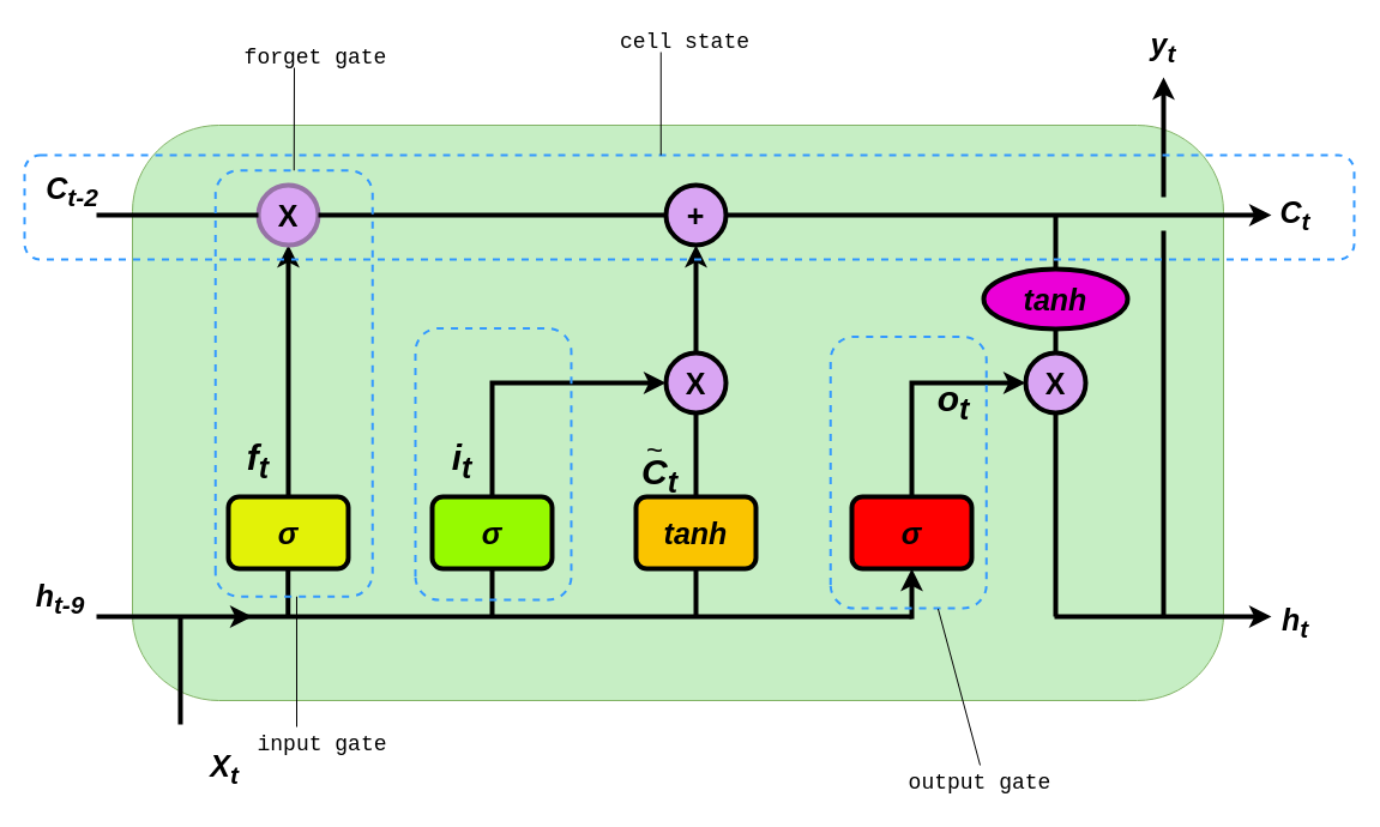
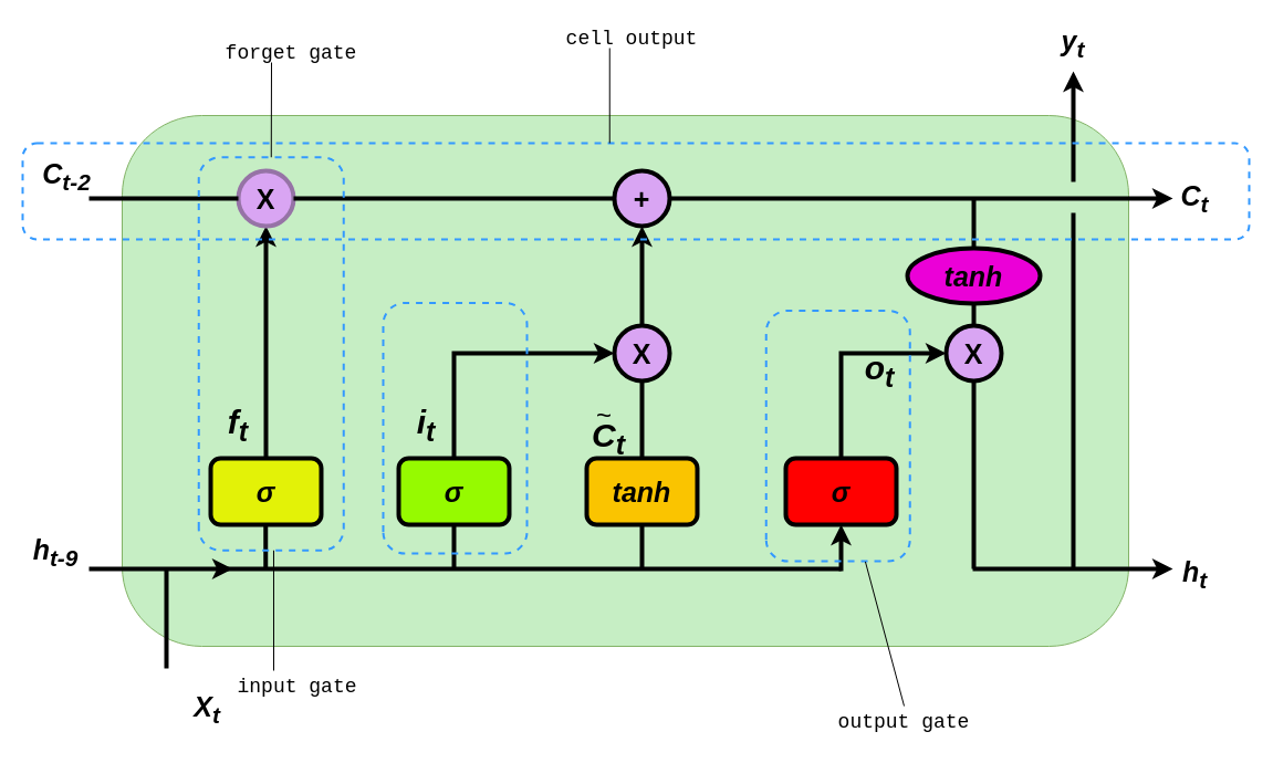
  <mxCell id="0" />
  <mxCell id="1" parent="0" />
  <mxCell id="2" value="" style="rounded=1;whiteSpace=wrap;html=1;fillColor=#c6eec4;strokeColor=#82b366;" vertex="1" parent="1"><mxGeometry x="110" y="104" width="910" height="480" as="geometry" /></mxCell>
  <mxCell id="3" value="" style="edgeStyle=orthogonalEdgeStyle;rounded=0;orthogonalLoop=1;jettySize=auto;html=1;entryX=0.5;entryY=1;entryDx=0;entryDy=0;strokeWidth=4;" edge="1" parent="1" source="4" target="10"><mxGeometry relative="1" as="geometry"><mxPoint x="240" y="304" as="targetPoint" /></mxGeometry></mxCell>
  <mxCell id="4" value="&lt;font style=&quot;font-size: 25px;&quot;&gt;&lt;b&gt;&lt;i&gt;σ&lt;/i&gt;&lt;/b&gt;&lt;/font&gt;" style="rounded=1;whiteSpace=wrap;html=1;strokeWidth=4;fillColor=#e3f207;" vertex="1" parent="1"><mxGeometry x="190" y="414" width="100" height="60" as="geometry" /></mxCell>
  <mxCell id="5" value="" style="edgeStyle=orthogonalEdgeStyle;rounded=0;orthogonalLoop=1;jettySize=auto;html=1;entryX=0;entryY=0.5;entryDx=0;entryDy=0;strokeWidth=4;" edge="1" parent="1" source="6" target="14"><mxGeometry relative="1" as="geometry"><mxPoint x="410" y="304" as="targetPoint" /><Array as="points"><mxPoint x="410" y="319" /></Array></mxGeometry></mxCell>
  <mxCell id="6" value="&lt;font style=&quot;font-size: 25px;&quot;&gt;&lt;b&gt;&lt;i&gt;σ&lt;/i&gt;&lt;/b&gt;&lt;/font&gt;" style="rounded=1;whiteSpace=wrap;html=1;strokeWidth=4;fillColor=#96fa00;" vertex="1" parent="1"><mxGeometry x="360" y="414" width="100" height="60" as="geometry" /></mxCell>
  <mxCell id="7" value="&lt;font style=&quot;font-size: 25px;&quot;&gt;&lt;b&gt;&lt;i&gt;tanh&lt;/i&gt;&lt;/b&gt;&lt;/font&gt;" style="rounded=1;whiteSpace=wrap;html=1;strokeWidth=4;fillColor=#fac400;" vertex="1" parent="1"><mxGeometry x="530" y="414" width="100" height="60" as="geometry" /></mxCell>
  <mxCell id="8" value="" style="edgeStyle=orthogonalEdgeStyle;rounded=0;orthogonalLoop=1;jettySize=auto;html=1;entryX=0;entryY=0.5;entryDx=0;entryDy=0;strokeWidth=4;" edge="1" parent="1" source="9" target="15"><mxGeometry relative="1" as="geometry"><mxPoint x="760" y="304" as="targetPoint" /><Array as="points"><mxPoint x="760" y="319" /></Array></mxGeometry></mxCell>
  <mxCell id="9" value="&lt;font style=&quot;font-size: 25px;&quot;&gt;&lt;b&gt;&lt;i&gt;σ&lt;/i&gt;&lt;/b&gt;&lt;/font&gt;" style="rounded=1;whiteSpace=wrap;html=1;strokeWidth=4;fillColor=#ff0000;" vertex="1" parent="1"><mxGeometry x="710" y="414" width="100" height="60" as="geometry" /></mxCell>
  <mxCell id="10" value="&lt;font size=&quot;1&quot; style=&quot;&quot;&gt;&lt;b style=&quot;font-size: 25px;&quot;&gt;X&lt;/b&gt;&lt;/font&gt;" style="ellipse;whiteSpace=wrap;html=1;aspect=fixed;strokeWidth=4;fillColor=#d9a5f3;strokeColor=#9673a6;" vertex="1" parent="1"><mxGeometry x="215" y="154" width="50" height="50" as="geometry" /></mxCell>
  <mxCell id="11" value="" style="edgeStyle=orthogonalEdgeStyle;rounded=0;orthogonalLoop=1;jettySize=auto;html=1;strokeWidth=4;" edge="1" parent="1" source="12"><mxGeometry relative="1" as="geometry"><mxPoint x="1060" y="179" as="targetPoint" /></mxGeometry></mxCell>
  <mxCell id="12" value="&lt;font size=&quot;1&quot; style=&quot;&quot;&gt;&lt;b style=&quot;font-size: 25px;&quot;&gt;+&lt;/b&gt;&lt;/font&gt;" style="ellipse;whiteSpace=wrap;html=1;aspect=fixed;strokeWidth=4;fillColor=#d9a5f3;" vertex="1" parent="1"><mxGeometry x="555" y="154" width="50" height="50" as="geometry" /></mxCell>
  <mxCell id="13" value="" style="edgeStyle=orthogonalEdgeStyle;rounded=0;orthogonalLoop=1;jettySize=auto;html=1;strokeWidth=4;" edge="1" parent="1" source="14" target="12"><mxGeometry relative="1" as="geometry" /></mxCell>
  <mxCell id="14" value="&lt;b&gt;&lt;font style=&quot;font-size: 25px;&quot;&gt;X&lt;/font&gt;&lt;/b&gt;" style="ellipse;whiteSpace=wrap;html=1;aspect=fixed;strokeWidth=4;fillColor=#d9a5f3;" vertex="1" parent="1"><mxGeometry x="555" y="294" width="50" height="50" as="geometry" /></mxCell>
  <mxCell id="15" value="&lt;font style=&quot;font-size: 25px;&quot;&gt;&lt;b&gt;X&lt;/b&gt;&lt;/font&gt;" style="ellipse;whiteSpace=wrap;html=1;aspect=fixed;strokeWidth=4;fillColor=#d9a5f3;" vertex="1" parent="1"><mxGeometry x="855" y="294" width="50" height="50" as="geometry" /></mxCell>
  <mxCell id="16" value="&lt;font style=&quot;font-size: 25px;&quot;&gt;&lt;b&gt;&lt;i&gt;tanh&lt;/i&gt;&lt;/b&gt;&lt;/font&gt;" style="ellipse;whiteSpace=wrap;html=1;strokeWidth=4;fillColor=#eb00d7;" vertex="1" parent="1"><mxGeometry x="820" y="224" width="120" height="50" as="geometry" /></mxCell>
  <mxCell id="17" value="" style="endArrow=classic;html=1;rounded=0;strokeWidth=4;" edge="1" parent="1"><mxGeometry width="50" height="50" relative="1" as="geometry"><mxPoint x="80" y="514" as="sourcePoint" /><mxPoint x="210" y="514" as="targetPoint" /></mxGeometry></mxCell>
  <mxCell id="18" value="" style="endArrow=none;html=1;rounded=0;entryX=0;entryY=0.5;entryDx=0;entryDy=0;strokeWidth=4;" edge="1" parent="1" target="10"><mxGeometry width="50" height="50" relative="1" as="geometry"><mxPoint x="80" y="179" as="sourcePoint" /><mxPoint x="470" y="384" as="targetPoint" /></mxGeometry></mxCell>
  <mxCell id="19" value="" style="endArrow=none;html=1;rounded=0;strokeWidth=4;" edge="1" parent="1"><mxGeometry width="50" height="50" relative="1" as="geometry"><mxPoint x="200" y="514" as="sourcePoint" /><mxPoint x="760" y="514" as="targetPoint" /></mxGeometry></mxCell>
  <mxCell id="20" value="" style="endArrow=none;html=1;rounded=0;entryX=0.5;entryY=1;entryDx=0;entryDy=0;strokeWidth=4;" edge="1" parent="1" target="6"><mxGeometry width="50" height="50" relative="1" as="geometry"><mxPoint x="410" y="514" as="sourcePoint" /><mxPoint x="235" y="199" as="targetPoint" /></mxGeometry></mxCell>
  <mxCell id="21" value="" style="endArrow=none;html=1;rounded=0;entryX=0;entryY=0.5;entryDx=0;entryDy=0;strokeWidth=4;exitX=1;exitY=0.5;exitDx=0;exitDy=0;" edge="1" parent="1" source="10" target="12"><mxGeometry width="50" height="50" relative="1" as="geometry"><mxPoint x="290" y="178.47" as="sourcePoint" /><mxPoint x="425" y="178.47" as="targetPoint" /></mxGeometry></mxCell>
  <mxCell id="22" value="" style="endArrow=none;html=1;rounded=0;entryX=0.5;entryY=1;entryDx=0;entryDy=0;strokeWidth=4;" edge="1" parent="1" target="7"><mxGeometry width="50" height="50" relative="1" as="geometry"><mxPoint x="580" y="514" as="sourcePoint" /><mxPoint x="255" y="219" as="targetPoint" /></mxGeometry></mxCell>
  <mxCell id="23" value="" style="endArrow=classic;html=1;rounded=0;entryX=0.5;entryY=1;entryDx=0;entryDy=0;strokeWidth=4;" edge="1" parent="1" target="9"><mxGeometry width="50" height="50" relative="1" as="geometry"><mxPoint x="760" y="516" as="sourcePoint" /><mxPoint x="880" y="584" as="targetPoint" /></mxGeometry></mxCell>
  <mxCell id="24" value="" style="endArrow=none;html=1;rounded=0;entryX=0.5;entryY=1;entryDx=0;entryDy=0;strokeWidth=4;" edge="1" parent="1"><mxGeometry width="50" height="50" relative="1" as="geometry"><mxPoint x="239.74" y="514" as="sourcePoint" /><mxPoint x="239.74" y="474" as="targetPoint" /></mxGeometry></mxCell>
  <mxCell id="25" value="" style="endArrow=none;html=1;rounded=0;exitX=0.5;exitY=0;exitDx=0;exitDy=0;entryX=0.5;entryY=1;entryDx=0;entryDy=0;strokeWidth=4;" edge="1" parent="1" source="7" target="14"><mxGeometry width="50" height="50" relative="1" as="geometry"><mxPoint x="690" y="434" as="sourcePoint" /><mxPoint x="740" y="384" as="targetPoint" /></mxGeometry></mxCell>
  <mxCell id="26" value="" style="endArrow=none;html=1;rounded=0;exitX=0.5;exitY=0;exitDx=0;exitDy=0;strokeWidth=4;" edge="1" parent="1" source="15"><mxGeometry width="50" height="50" relative="1" as="geometry"><mxPoint x="605" y="424" as="sourcePoint" /><mxPoint x="880" y="274" as="targetPoint" /></mxGeometry></mxCell>
  <mxCell id="27" value="" style="endArrow=none;html=1;rounded=0;endSize=3;strokeWidth=4;startSize=3;jumpSize=2;strokeColor=default;" edge="1" parent="1"><mxGeometry width="50" height="50" relative="1" as="geometry"><mxPoint x="880" y="224" as="sourcePoint" /><mxPoint x="880" y="179" as="targetPoint" /></mxGeometry></mxCell>
  <mxCell id="28" value="" style="endArrow=none;html=1;rounded=0;entryX=0.5;entryY=1;entryDx=0;entryDy=0;strokeWidth=4;" edge="1" parent="1" target="15"><mxGeometry width="50" height="50" relative="1" as="geometry"><mxPoint x="880" y="514" as="sourcePoint" /><mxPoint x="583" y="260" as="targetPoint" /></mxGeometry></mxCell>
  <mxCell id="29" value="" style="edgeStyle=orthogonalEdgeStyle;rounded=0;orthogonalLoop=1;jettySize=auto;html=1;strokeWidth=4;" edge="1" parent="1"><mxGeometry relative="1" as="geometry"><mxPoint x="879" y="514" as="sourcePoint" /><mxPoint x="1060" y="514" as="targetPoint" /></mxGeometry></mxCell>
  <mxCell id="30" value="" style="endArrow=none;html=1;rounded=0;strokeWidth=4;" edge="1" parent="1"><mxGeometry width="50" height="50" relative="1" as="geometry"><mxPoint x="970" y="514" as="sourcePoint" /><mxPoint x="970" y="192" as="targetPoint" /></mxGeometry></mxCell>
  <mxCell id="31" value="" style="endArrow=classic;html=1;rounded=0;strokeWidth=4;" edge="1" parent="1"><mxGeometry width="50" height="50" relative="1" as="geometry"><mxPoint x="970" y="164" as="sourcePoint" /><mxPoint x="970" y="64" as="targetPoint" /></mxGeometry></mxCell>
  <mxCell id="32" value="" style="endArrow=none;html=1;rounded=0;strokeWidth=4;" edge="1" parent="1"><mxGeometry width="50" height="50" relative="1" as="geometry"><mxPoint x="150" y="604" as="sourcePoint" /><mxPoint x="150" y="514" as="targetPoint" /></mxGeometry></mxCell>
  <mxCell id="33" value="&lt;font style=&quot;font-size: 25px;&quot;&gt;&lt;b&gt;&lt;i&gt;C&lt;sub&gt;t-2&lt;/sub&gt;&lt;/i&gt;&lt;/b&gt;&lt;/font&gt;" style="text;html=1;strokeColor=none;fillColor=none;align=center;verticalAlign=middle;whiteSpace=wrap;rounded=0;" vertex="1" parent="1"><mxGeometry x="30" y="144" width="60" height="30" as="geometry" /></mxCell>
  <mxCell id="34" value="&lt;font style=&quot;font-size: 25px;&quot;&gt;&lt;b&gt;&lt;i&gt;h&lt;sub&gt;t-9&lt;/sub&gt;&lt;/i&gt;&lt;/b&gt;&lt;/font&gt;" style="text;html=1;strokeColor=none;fillColor=none;align=center;verticalAlign=middle;whiteSpace=wrap;rounded=0;" vertex="1" parent="1"><mxGeometry x="20" y="484" width="60" height="30" as="geometry" /></mxCell>
  <mxCell id="35" value="&lt;font style=&quot;font-size: 25px;&quot;&gt;&lt;b&gt;&lt;i&gt;X&lt;sub&gt;t&lt;/sub&gt;&lt;/i&gt;&lt;/b&gt;&lt;/font&gt;" style="text;html=1;strokeColor=none;fillColor=none;align=center;verticalAlign=middle;whiteSpace=wrap;rounded=0;" vertex="1" parent="1"><mxGeometry x="157" y="626" width="60" height="30" as="geometry" /></mxCell>
  <mxCell id="36" value="&lt;font style=&quot;font-size: 25px;&quot;&gt;&lt;b&gt;&lt;i&gt;y&lt;sub&gt;t&lt;/sub&gt;&lt;/i&gt;&lt;/b&gt;&lt;/font&gt;" style="text;html=1;strokeColor=none;fillColor=none;align=center;verticalAlign=middle;whiteSpace=wrap;rounded=0;" vertex="1" parent="1"><mxGeometry x="940" y="24" width="60" height="30" as="geometry" /></mxCell>
  <mxCell id="37" value="&lt;font style=&quot;&quot;&gt;&lt;b style=&quot;&quot;&gt;&lt;sub style=&quot;&quot;&gt;&lt;span style=&quot;font-size: 25px;&quot;&gt;&lt;i&gt;C&lt;sub&gt;t&lt;/sub&gt;&lt;/i&gt;&lt;/span&gt;&lt;/sub&gt;&lt;/b&gt;&lt;/font&gt;" style="text;html=1;strokeColor=none;fillColor=none;align=center;verticalAlign=middle;whiteSpace=wrap;rounded=0;" vertex="1" parent="1"><mxGeometry x="1050" y="164" width="60" height="30" as="geometry" /></mxCell>
  <mxCell id="38" value="&lt;font style=&quot;&quot;&gt;&lt;b style=&quot;&quot;&gt;&lt;sub style=&quot;&quot;&gt;&lt;span style=&quot;font-size: 25px;&quot;&gt;&lt;i&gt;h&lt;sub&gt;t&lt;/sub&gt;&lt;/i&gt;&lt;/span&gt;&lt;/sub&gt;&lt;/b&gt;&lt;/font&gt;" style="text;html=1;strokeColor=none;fillColor=none;align=center;verticalAlign=middle;whiteSpace=wrap;rounded=0;" vertex="1" parent="1"><mxGeometry x="1050" y="504" width="60" height="30" as="geometry" /></mxCell>
  <mxCell id="39" value="&lt;font style=&quot;&quot;&gt;&lt;b style=&quot;&quot;&gt;&lt;sub style=&quot;font-size: 30px;&quot;&gt;&lt;span style=&quot;&quot;&gt;&lt;i&gt;f&lt;sub&gt;t&lt;/sub&gt;&lt;/i&gt;&lt;/span&gt;&lt;/sub&gt;&lt;/b&gt;&lt;/font&gt;" style="text;html=1;strokeColor=none;fillColor=none;align=center;verticalAlign=middle;whiteSpace=wrap;rounded=0;" vertex="1" parent="1"><mxGeometry x="170" y="364" width="90" height="40" as="geometry" /></mxCell>
  <mxCell id="40" value="&lt;font style=&quot;&quot;&gt;&lt;b style=&quot;&quot;&gt;&lt;sub style=&quot;font-size: 30px;&quot;&gt;&lt;span style=&quot;&quot;&gt;&lt;i&gt;i&lt;sub&gt;t&lt;/sub&gt;&lt;/i&gt;&lt;/span&gt;&lt;/sub&gt;&lt;/b&gt;&lt;/font&gt;" style="text;html=1;strokeColor=none;fillColor=none;align=center;verticalAlign=middle;whiteSpace=wrap;rounded=0;" vertex="1" parent="1"><mxGeometry x="340" y="364" width="90" height="40" as="geometry" /></mxCell>
  <mxCell id="41" value="&lt;font style=&quot;&quot;&gt;&lt;b style=&quot;&quot;&gt;&lt;sub style=&quot;font-size: 30px;&quot;&gt;&lt;span style=&quot;&quot;&gt;&lt;i&gt;C&lt;sub&gt;t&lt;/sub&gt;&lt;/i&gt;&lt;/span&gt;&lt;/sub&gt;&lt;/b&gt;&lt;/font&gt;" style="text;html=1;strokeColor=none;fillColor=none;align=center;verticalAlign=middle;whiteSpace=wrap;rounded=0;" vertex="1" parent="1"><mxGeometry x="505" y="376" width="90" height="40" as="geometry" /></mxCell>
  <mxCell id="42" value="&lt;font style=&quot;font-size: 24px;&quot;&gt;~&lt;/font&gt;" style="text;html=1;strokeColor=none;fillColor=none;align=center;verticalAlign=middle;whiteSpace=wrap;rounded=0;" vertex="1" parent="1"><mxGeometry x="511" y="361" width="70" height="30" as="geometry" /></mxCell>
  <mxCell id="43" value="&lt;font style=&quot;&quot;&gt;&lt;b style=&quot;&quot;&gt;&lt;sub style=&quot;font-size: 30px;&quot;&gt;&lt;span style=&quot;&quot;&gt;&lt;i&gt;o&lt;sub&gt;t&lt;/sub&gt;&lt;/i&gt;&lt;/span&gt;&lt;/sub&gt;&lt;/b&gt;&lt;/font&gt;" style="text;html=1;strokeColor=none;fillColor=none;align=center;verticalAlign=middle;whiteSpace=wrap;rounded=0;" vertex="1" parent="1"><mxGeometry x="750" y="315" width="90" height="40" as="geometry" /></mxCell>
  <mxCell id="44" value="" style="rounded=1;whiteSpace=wrap;html=1;fillColor=none;dashed=1;strokeWidth=2;strokeColor=#3399FF;" vertex="1" parent="1"><mxGeometry x="20" y="129" width="1109" height="87" as="geometry" /></mxCell>
  <mxCell id="45" value="" style="rounded=1;whiteSpace=wrap;html=1;fillColor=none;dashed=1;strokeWidth=2;rotation=-90;strokeColor=#3399FF;" vertex="1" parent="1"><mxGeometry x="67" y="254" width="355.5" height="131" as="geometry" /></mxCell>
  <mxCell id="46" value="" style="rounded=1;whiteSpace=wrap;html=1;fillColor=none;dashed=1;strokeWidth=2;rotation=-90;strokeColor=#3399FF;" vertex="1" parent="1"><mxGeometry x="297.75" y="321.75" width="226.5" height="130" as="geometry" /></mxCell>
  <mxCell id="47" value="" style="rounded=1;whiteSpace=wrap;html=1;fillColor=none;dashed=1;strokeWidth=2;rotation=-90;strokeColor=#3399FF;" vertex="1" parent="1"><mxGeometry x="644" y="328.75" width="226.5" height="130" as="geometry" /></mxCell>
  <mxCell id="48" value="" style="endArrow=none;html=1;rounded=0;entryX=0;entryY=0.517;entryDx=0;entryDy=0;entryPerimeter=0;" edge="1" parent="1" target="45"><mxGeometry width="50" height="50" relative="1" as="geometry"><mxPoint x="247" y="606" as="sourcePoint" /><mxPoint x="269.75" y="546" as="targetPoint" /></mxGeometry></mxCell>
  <mxCell id="49" value="input gate" style="text;html=1;align=center;verticalAlign=middle;whiteSpace=wrap;rounded=0;fontFamily=Courier New;fontSize=18;" vertex="1" parent="1"><mxGeometry x="210" y="606" width="117" height="30" as="geometry" /></mxCell>
  <mxCell id="50" value="" style="endArrow=none;html=1;rounded=0;entryX=-0.002;entryY=0.69;entryDx=0;entryDy=0;entryPerimeter=0;exitX=0.5;exitY=0;exitDx=0;exitDy=0;" edge="1" parent="1" source="51" target="47"><mxGeometry width="50" height="50" relative="1" as="geometry"><mxPoint x="777" y="613" as="sourcePoint" /><mxPoint x="777" y="504" as="targetPoint" /></mxGeometry></mxCell>
  <mxCell id="51" value="output gate" style="text;html=1;align=center;verticalAlign=middle;whiteSpace=wrap;rounded=0;fontFamily=Courier New;fontSize=18;" vertex="1" parent="1"><mxGeometry x="752" y="638" width="130" height="30" as="geometry" /></mxCell>
  <mxCell id="52" value="" style="endArrow=none;html=1;rounded=0;exitX=1;exitY=0.5;exitDx=0;exitDy=0;" edge="1" parent="1" source="45"><mxGeometry width="50" height="50" relative="1" as="geometry"><mxPoint x="258" y="115" as="sourcePoint" /><mxPoint x="245" y="56" as="targetPoint" /></mxGeometry></mxCell>
  <mxCell id="53" value="forget gate" style="text;html=1;align=center;verticalAlign=middle;whiteSpace=wrap;rounded=0;fontFamily=Courier New;fontSize=18;" vertex="1" parent="1"><mxGeometry x="199.25" y="33" width="127.75" height="30" as="geometry" /></mxCell>
  <mxCell id="54" value="" style="endArrow=none;html=1;rounded=0;exitX=1;exitY=0.5;exitDx=0;exitDy=0;" edge="1" parent="1"><mxGeometry width="50" height="50" relative="1" as="geometry"><mxPoint x="550.75" y="129" as="sourcePoint" /><mxPoint x="550.75" y="43" as="targetPoint" /></mxGeometry></mxCell>
- <mxCell id="55" value="cell state" style="text;html=1;align=center;verticalAlign=middle;whiteSpace=wrap;rounded=0;fontFamily=Courier New;fontSize=18;" vertex="1" parent="1"><mxGeometry x="505" y="20" width="132" height="30" as="geometry" /></mxCell>
+ <mxCell id="55" value="cell output" style="text;html=1;align=center;verticalAlign=middle;whiteSpace=wrap;rounded=0;fontFamily=Courier New;fontSize=18;" vertex="1" parent="1"><mxGeometry x="505" y="20" width="132" height="30" as="geometry" /></mxCell>
